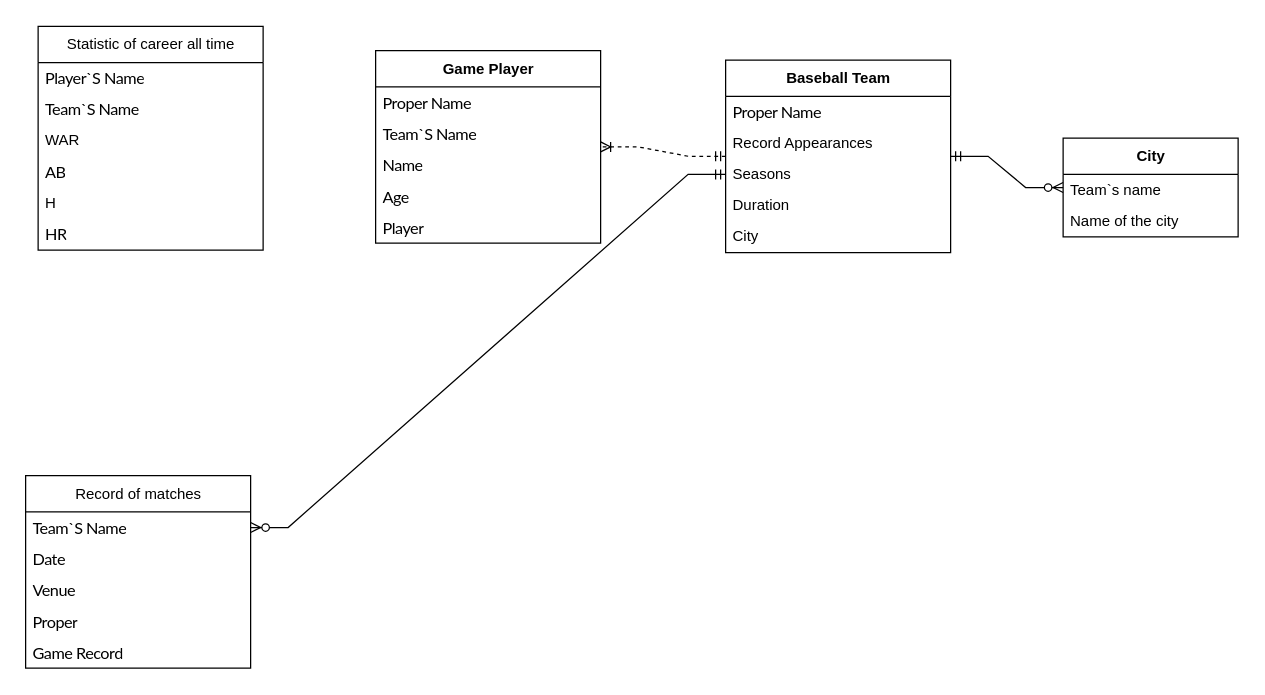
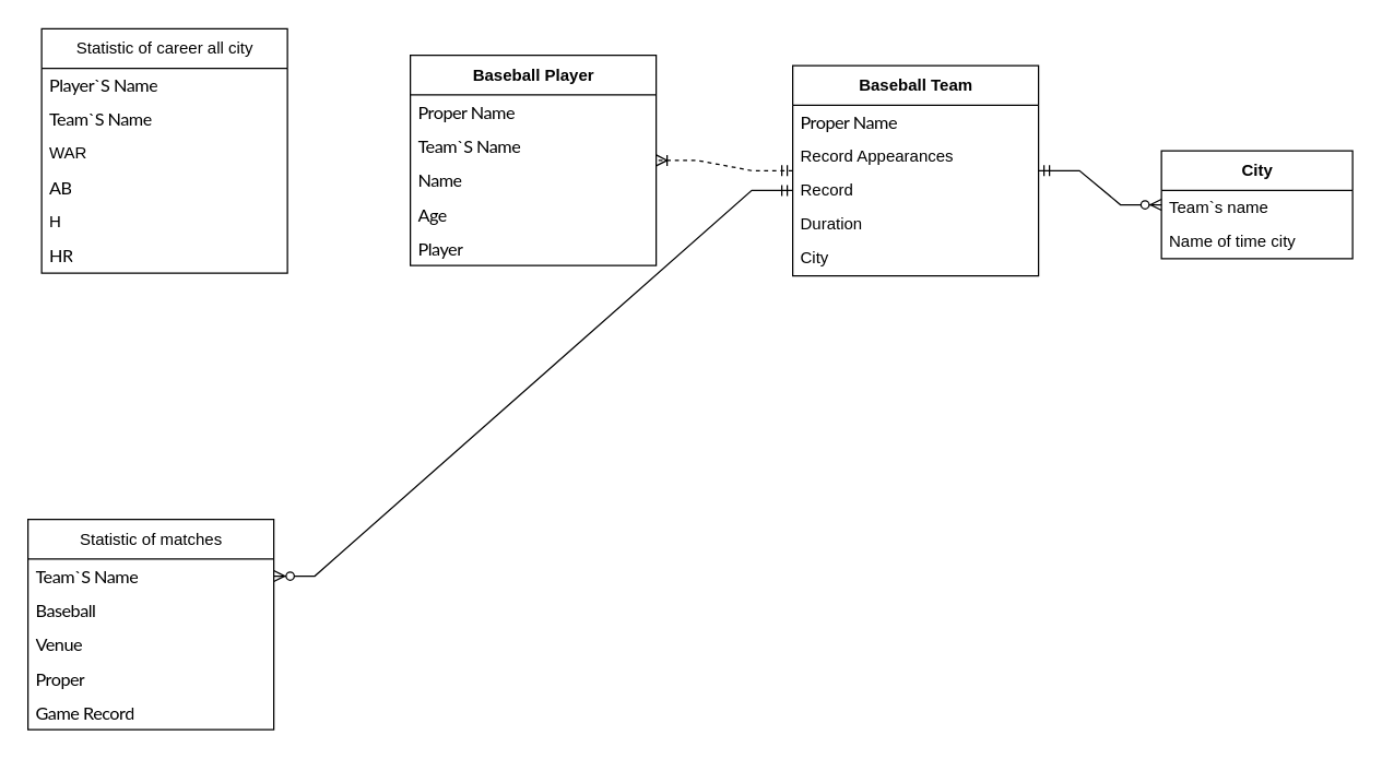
  <mxCell id="0" />
  <mxCell id="1" parent="0" />
- <mxCell id="2" value="Game Player" style="swimlane;fontStyle=1;align=center;verticalAlign=middle;childLayout=stackLayout;horizontal=1;startSize=29;horizontalStack=0;resizeParent=1;resizeParentMax=0;resizeLast=0;collapsible=0;marginBottom=0;html=1;" parent="1" vertex="1"><mxGeometry x="300" y="40" width="180" height="154" as="geometry" /></mxCell>
+ <mxCell id="2" value="Baseball Player" style="swimlane;fontStyle=1;align=center;verticalAlign=middle;childLayout=stackLayout;horizontal=1;startSize=29;horizontalStack=0;resizeParent=1;resizeParentMax=0;resizeLast=0;collapsible=0;marginBottom=0;html=1;" parent="1" vertex="1"><mxGeometry x="300" y="40" width="180" height="154" as="geometry" /></mxCell>
  <mxCell id="3" value="&lt;span style=&quot;font-family: &amp;#34;lato&amp;#34; , sans-serif ; font-size: 13px ; letter-spacing: -0.4px ; text-align: center ; text-transform: capitalize ; background-color: rgb(255 , 255 , 255)&quot;&gt;Proper Name&lt;/span&gt;" style="text;html=1;strokeColor=none;fillColor=none;align=left;verticalAlign=middle;spacingLeft=4;spacingRight=4;overflow=hidden;rotatable=0;points=[[0,0.5],[1,0.5]];portConstraint=eastwest;" parent="2" vertex="1"><mxGeometry y="29" width="180" height="25" as="geometry" /></mxCell>
  <mxCell id="4" value="&lt;div style=&quot;text-align: center&quot;&gt;&lt;font face=&quot;lato, sans-serif&quot;&gt;&lt;span style=&quot;font-size: 13px ; letter-spacing: -0.4px ; text-transform: capitalize&quot;&gt;Team`s name&lt;/span&gt;&lt;/font&gt;&lt;br&gt;&lt;/div&gt;" style="text;html=1;strokeColor=none;fillColor=none;align=left;verticalAlign=middle;spacingLeft=4;spacingRight=4;overflow=hidden;rotatable=0;points=[[0,0.5],[1,0.5]];portConstraint=eastwest;" parent="2" vertex="1"><mxGeometry y="54" width="180" height="25" as="geometry" /></mxCell>
  <mxCell id="5" value="&lt;div style=&quot;text-align: center&quot;&gt;&lt;font face=&quot;lato, sans-serif&quot;&gt;&lt;span style=&quot;font-size: 13px ; letter-spacing: -0.4px ; text-transform: capitalize&quot;&gt;Name&lt;/span&gt;&lt;/font&gt;&lt;br&gt;&lt;/div&gt;" style="text;html=1;strokeColor=none;fillColor=none;align=left;verticalAlign=middle;spacingLeft=4;spacingRight=4;overflow=hidden;rotatable=0;points=[[0,0.5],[1,0.5]];portConstraint=eastwest;" parent="2" vertex="1"><mxGeometry y="79" width="180" height="25" as="geometry" /></mxCell>
  <mxCell id="6" value="&lt;div style=&quot;text-align: center&quot;&gt;&lt;font face=&quot;lato, sans-serif&quot;&gt;&lt;span style=&quot;font-size: 13px ; letter-spacing: -0.4px ; text-transform: capitalize&quot;&gt;Age&lt;/span&gt;&lt;/font&gt;&lt;br&gt;&lt;/div&gt;" style="text;html=1;strokeColor=none;fillColor=none;align=left;verticalAlign=middle;spacingLeft=4;spacingRight=4;overflow=hidden;rotatable=0;points=[[0,0.5],[1,0.5]];portConstraint=eastwest;" parent="2" vertex="1"><mxGeometry y="104" width="180" height="25" as="geometry" /></mxCell>
  <mxCell id="7" value="&lt;div style=&quot;text-align: center&quot;&gt;&lt;font face=&quot;lato, sans-serif&quot;&gt;&lt;span style=&quot;font-size: 13px ; letter-spacing: -0.4px ; text-transform: capitalize&quot;&gt;Player&lt;/span&gt;&lt;/font&gt;&lt;br&gt;&lt;/div&gt;" style="text;html=1;strokeColor=none;fillColor=none;align=left;verticalAlign=middle;spacingLeft=4;spacingRight=4;overflow=hidden;rotatable=0;points=[[0,0.5],[1,0.5]];portConstraint=eastwest;" parent="2" vertex="1"><mxGeometry y="129" width="180" height="25" as="geometry" /></mxCell>
  <mxCell id="8" value="Baseball&amp;nbsp;Team" style="swimlane;fontStyle=1;align=center;verticalAlign=middle;childLayout=stackLayout;horizontal=1;startSize=29;horizontalStack=0;resizeParent=1;resizeParentMax=0;resizeLast=0;collapsible=0;marginBottom=0;html=1;" parent="1" vertex="1"><mxGeometry x="580" y="47.5" width="180" height="154" as="geometry" /></mxCell>
  <mxCell id="9" value="&lt;span style=&quot;font-family: &amp;#34;lato&amp;#34; , sans-serif ; font-size: 13px ; letter-spacing: -0.4px ; text-align: center ; text-transform: capitalize ; background-color: rgb(255 , 255 , 255)&quot;&gt;Proper Name&lt;/span&gt;" style="text;html=1;strokeColor=none;fillColor=none;align=left;verticalAlign=middle;spacingLeft=4;spacingRight=4;overflow=hidden;rotatable=0;points=[[0,0.5],[1,0.5]];portConstraint=eastwest;" parent="8" vertex="1"><mxGeometry y="29" width="180" height="25" as="geometry" /></mxCell>
  <mxCell id="10" value="Record Appearances" style="text;html=1;strokeColor=none;fillColor=none;align=left;verticalAlign=middle;spacingLeft=4;spacingRight=4;overflow=hidden;rotatable=0;points=[[0,0.5],[1,0.5]];portConstraint=eastwest;" parent="8" vertex="1"><mxGeometry y="54" width="180" height="25" as="geometry" /></mxCell>
- <mxCell id="11" value="Seasons" style="text;html=1;strokeColor=none;fillColor=none;align=left;verticalAlign=middle;spacingLeft=4;spacingRight=4;overflow=hidden;rotatable=0;points=[[0,0.5],[1,0.5]];portConstraint=eastwest;" parent="8" vertex="1"><mxGeometry y="79" width="180" height="25" as="geometry" /></mxCell>
+ <mxCell id="11" value="Record" style="text;html=1;strokeColor=none;fillColor=none;align=left;verticalAlign=middle;spacingLeft=4;spacingRight=4;overflow=hidden;rotatable=0;points=[[0,0.5],[1,0.5]];portConstraint=eastwest;" parent="8" vertex="1"><mxGeometry y="79" width="180" height="25" as="geometry" /></mxCell>
  <mxCell id="12" value="Duration" style="text;html=1;strokeColor=none;fillColor=none;align=left;verticalAlign=middle;spacingLeft=4;spacingRight=4;overflow=hidden;rotatable=0;points=[[0,0.5],[1,0.5]];portConstraint=eastwest;" parent="8" vertex="1"><mxGeometry y="104" width="180" height="25" as="geometry" /></mxCell>
  <mxCell id="13" value="City" style="text;html=1;strokeColor=none;fillColor=none;align=left;verticalAlign=middle;spacingLeft=4;spacingRight=4;overflow=hidden;rotatable=0;points=[[0,0.5],[1,0.5]];portConstraint=eastwest;" parent="8" vertex="1"><mxGeometry y="129" width="180" height="25" as="geometry" /></mxCell>
- <mxCell id="14" value="&lt;span style=&quot;font-weight: 400&quot;&gt;Statistic of career all time&lt;/span&gt;" style="swimlane;fontStyle=1;align=center;verticalAlign=middle;childLayout=stackLayout;horizontal=1;startSize=29;horizontalStack=0;resizeParent=1;resizeParentMax=0;resizeLast=0;collapsible=0;marginBottom=0;html=1;" parent="1" vertex="1"><mxGeometry x="30" y="20.5" width="180" height="179" as="geometry" /></mxCell>
+ <mxCell id="14" value="&lt;span style=&quot;font-weight: 400&quot;&gt;Statistic of career all city&lt;/span&gt;" style="swimlane;fontStyle=1;align=center;verticalAlign=middle;childLayout=stackLayout;horizontal=1;startSize=29;horizontalStack=0;resizeParent=1;resizeParentMax=0;resizeLast=0;collapsible=0;marginBottom=0;html=1;" parent="1" vertex="1"><mxGeometry x="30" y="20.5" width="180" height="179" as="geometry" /></mxCell>
  <mxCell id="15" value="&lt;div style=&quot;text-align: center&quot;&gt;&lt;font face=&quot;lato, sans-serif&quot;&gt;&lt;span style=&quot;font-size: 13px ; letter-spacing: -0.4px ; text-transform: capitalize&quot;&gt;Player`s name&lt;/span&gt;&lt;/font&gt;&lt;br&gt;&lt;/div&gt;" style="text;html=1;strokeColor=none;fillColor=none;align=left;verticalAlign=middle;spacingLeft=4;spacingRight=4;overflow=hidden;rotatable=0;points=[[0,0.5],[1,0.5]];portConstraint=eastwest;" parent="14" vertex="1"><mxGeometry y="29" width="180" height="25" as="geometry" /></mxCell>
  <mxCell id="16" value="&lt;div style=&quot;text-align: center&quot;&gt;&lt;font face=&quot;lato, sans-serif&quot;&gt;&lt;span style=&quot;font-size: 13px ; letter-spacing: -0.4px ; text-transform: capitalize&quot;&gt;Team`s name&lt;/span&gt;&lt;/font&gt;&lt;br&gt;&lt;/div&gt;" style="text;html=1;strokeColor=none;fillColor=none;align=left;verticalAlign=middle;spacingLeft=4;spacingRight=4;overflow=hidden;rotatable=0;points=[[0,0.5],[1,0.5]];portConstraint=eastwest;" vertex="1" parent="14"><mxGeometry y="54" width="180" height="25" as="geometry" /></mxCell>
  <mxCell id="17" value="&lt;div style=&quot;text-align: center&quot;&gt;WAR&lt;/div&gt;" style="text;html=1;strokeColor=none;fillColor=none;align=left;verticalAlign=middle;spacingLeft=4;spacingRight=4;overflow=hidden;rotatable=0;points=[[0,0.5],[1,0.5]];portConstraint=eastwest;" vertex="1" parent="14"><mxGeometry y="79" width="180" height="25" as="geometry" /></mxCell>
  <mxCell id="18" value="&lt;div style=&quot;text-align: center&quot;&gt;&lt;font face=&quot;lato, sans-serif&quot;&gt;&lt;span style=&quot;font-size: 13px ; letter-spacing: -0.4px ; text-transform: capitalize&quot;&gt;AB&lt;/span&gt;&lt;/font&gt;&lt;br&gt;&lt;/div&gt;" style="text;html=1;strokeColor=none;fillColor=none;align=left;verticalAlign=middle;spacingLeft=4;spacingRight=4;overflow=hidden;rotatable=0;points=[[0,0.5],[1,0.5]];portConstraint=eastwest;" vertex="1" parent="14"><mxGeometry y="104" width="180" height="25" as="geometry" /></mxCell>
  <mxCell id="19" value="&lt;div style=&quot;text-align: center&quot;&gt;H&lt;/div&gt;" style="text;html=1;strokeColor=none;fillColor=none;align=left;verticalAlign=middle;spacingLeft=4;spacingRight=4;overflow=hidden;rotatable=0;points=[[0,0.5],[1,0.5]];portConstraint=eastwest;" vertex="1" parent="14"><mxGeometry y="129" width="180" height="25" as="geometry" /></mxCell>
  <mxCell id="20" value="&lt;div style=&quot;text-align: center&quot;&gt;&lt;font face=&quot;lato, sans-serif&quot;&gt;&lt;span style=&quot;font-size: 13px ; letter-spacing: -0.4px ; text-transform: capitalize&quot;&gt;HR&lt;/span&gt;&lt;/font&gt;&lt;br&gt;&lt;/div&gt;" style="text;html=1;strokeColor=none;fillColor=none;align=left;verticalAlign=middle;spacingLeft=4;spacingRight=4;overflow=hidden;rotatable=0;points=[[0,0.5],[1,0.5]];portConstraint=eastwest;" vertex="1" parent="14"><mxGeometry y="154" width="180" height="25" as="geometry" /></mxCell>
- <mxCell id="21" value="&lt;span style=&quot;font-weight: 400&quot;&gt;Record of matches&lt;/span&gt;" style="swimlane;fontStyle=1;align=center;verticalAlign=middle;childLayout=stackLayout;horizontal=1;startSize=29;horizontalStack=0;resizeParent=1;resizeParentMax=0;resizeLast=0;collapsible=0;marginBottom=0;html=1;" parent="1" vertex="1"><mxGeometry x="20" y="380" width="180" height="154" as="geometry" /></mxCell>
+ <mxCell id="21" value="&lt;span style=&quot;font-weight: 400&quot;&gt;Statistic of matches&lt;/span&gt;" style="swimlane;fontStyle=1;align=center;verticalAlign=middle;childLayout=stackLayout;horizontal=1;startSize=29;horizontalStack=0;resizeParent=1;resizeParentMax=0;resizeLast=0;collapsible=0;marginBottom=0;html=1;" parent="1" vertex="1"><mxGeometry x="20" y="380" width="180" height="154" as="geometry" /></mxCell>
  <mxCell id="22" value="&lt;div style=&quot;text-align: center&quot;&gt;&lt;font face=&quot;lato, sans-serif&quot;&gt;&lt;span style=&quot;font-size: 13px ; letter-spacing: -0.4px ; text-transform: capitalize&quot;&gt;Team`s name&lt;/span&gt;&lt;/font&gt;&lt;/div&gt;" style="text;html=1;strokeColor=none;fillColor=none;align=left;verticalAlign=middle;spacingLeft=4;spacingRight=4;overflow=hidden;rotatable=0;points=[[0,0.5],[1,0.5]];portConstraint=eastwest;" parent="21" vertex="1"><mxGeometry y="29" width="180" height="25" as="geometry" /></mxCell>
- <mxCell id="23" value="&lt;div style=&quot;text-align: center&quot;&gt;&lt;font face=&quot;lato, sans-serif&quot;&gt;&lt;span style=&quot;font-size: 13px ; letter-spacing: -0.4px ; text-transform: capitalize&quot;&gt;Date&lt;/span&gt;&lt;/font&gt;&lt;br&gt;&lt;/div&gt;" style="text;html=1;strokeColor=none;fillColor=none;align=left;verticalAlign=middle;spacingLeft=4;spacingRight=4;overflow=hidden;rotatable=0;points=[[0,0.5],[1,0.5]];portConstraint=eastwest;" parent="21" vertex="1"><mxGeometry y="54" width="180" height="25" as="geometry" /></mxCell>
+ <mxCell id="23" value="&lt;div style=&quot;text-align: center&quot;&gt;&lt;font face=&quot;lato, sans-serif&quot;&gt;&lt;span style=&quot;font-size: 13px ; letter-spacing: -0.4px ; text-transform: capitalize&quot;&gt;Baseball&lt;/span&gt;&lt;/font&gt;&lt;br&gt;&lt;/div&gt;" style="text;html=1;strokeColor=none;fillColor=none;align=left;verticalAlign=middle;spacingLeft=4;spacingRight=4;overflow=hidden;rotatable=0;points=[[0,0.5],[1,0.5]];portConstraint=eastwest;" parent="21" vertex="1"><mxGeometry y="54" width="180" height="25" as="geometry" /></mxCell>
  <mxCell id="24" value="&lt;div style=&quot;text-align: center&quot;&gt;&lt;font face=&quot;lato, sans-serif&quot;&gt;&lt;span style=&quot;font-size: 13px ; letter-spacing: -0.4px ; text-transform: capitalize&quot;&gt;Venue&lt;/span&gt;&lt;/font&gt;&lt;br&gt;&lt;/div&gt;" style="text;html=1;strokeColor=none;fillColor=none;align=left;verticalAlign=middle;spacingLeft=4;spacingRight=4;overflow=hidden;rotatable=0;points=[[0,0.5],[1,0.5]];portConstraint=eastwest;" vertex="1" parent="21"><mxGeometry y="79" width="180" height="25" as="geometry" /></mxCell>
  <mxCell id="25" value="&lt;div style=&quot;text-align: center&quot;&gt;&lt;font face=&quot;lato, sans-serif&quot;&gt;&lt;span style=&quot;font-size: 13px ; letter-spacing: -0.4px ; text-transform: capitalize&quot;&gt;Proper&lt;/span&gt;&lt;/font&gt;&lt;br&gt;&lt;/div&gt;" style="text;html=1;strokeColor=none;fillColor=none;align=left;verticalAlign=middle;spacingLeft=4;spacingRight=4;overflow=hidden;rotatable=0;points=[[0,0.5],[1,0.5]];portConstraint=eastwest;" vertex="1" parent="21"><mxGeometry y="104" width="180" height="25" as="geometry" /></mxCell>
  <mxCell id="26" value="&lt;div style=&quot;text-align: center&quot;&gt;&lt;font face=&quot;lato, sans-serif&quot;&gt;&lt;span style=&quot;font-size: 13px ; letter-spacing: -0.4px ; text-transform: capitalize&quot;&gt;Game Record&lt;/span&gt;&lt;/font&gt;&lt;br&gt;&lt;/div&gt;" style="text;html=1;strokeColor=none;fillColor=none;align=left;verticalAlign=middle;spacingLeft=4;spacingRight=4;overflow=hidden;rotatable=0;points=[[0,0.5],[1,0.5]];portConstraint=eastwest;" vertex="1" parent="21"><mxGeometry y="129" width="180" height="25" as="geometry" /></mxCell>
  <mxCell id="27" value="" style="edgeStyle=entityRelationEdgeStyle;fontSize=12;html=1;endArrow=ERoneToMany;startArrow=ERmandOne;rounded=0;dashed=1;" parent="1" source="8" target="2" edge="1"><mxGeometry width="100" height="100" relative="1" as="geometry"><mxPoint x="480" y="480" as="sourcePoint" /><mxPoint x="580" y="380" as="targetPoint" /></mxGeometry></mxCell>
  <mxCell id="28" value="City" style="swimlane;fontStyle=1;align=center;verticalAlign=middle;childLayout=stackLayout;horizontal=1;startSize=29;horizontalStack=0;resizeParent=1;resizeParentMax=0;resizeLast=0;collapsible=0;marginBottom=0;html=1;" parent="1" vertex="1"><mxGeometry x="850" y="110" width="140" height="79" as="geometry" /></mxCell>
  <mxCell id="29" value="Team`s name" style="text;html=1;strokeColor=none;fillColor=none;align=left;verticalAlign=middle;spacingLeft=4;spacingRight=4;overflow=hidden;rotatable=0;points=[[0,0.5],[1,0.5]];portConstraint=eastwest;" parent="28" vertex="1"><mxGeometry y="29" width="140" height="25" as="geometry" /></mxCell>
- <mxCell id="30" value="Name of the city" style="text;html=1;strokeColor=none;fillColor=none;align=left;verticalAlign=middle;spacingLeft=4;spacingRight=4;overflow=hidden;rotatable=0;points=[[0,0.5],[1,0.5]];portConstraint=eastwest;" parent="28" vertex="1"><mxGeometry y="54" width="140" height="25" as="geometry" /></mxCell>
+ <mxCell id="30" value="Name of time city" style="text;html=1;strokeColor=none;fillColor=none;align=left;verticalAlign=middle;spacingLeft=4;spacingRight=4;overflow=hidden;rotatable=0;points=[[0,0.5],[1,0.5]];portConstraint=eastwest;" parent="28" vertex="1"><mxGeometry y="54" width="140" height="25" as="geometry" /></mxCell>
  <mxCell id="31" value="" style="edgeStyle=entityRelationEdgeStyle;fontSize=12;html=1;endArrow=ERzeroToMany;startArrow=ERmandOne;rounded=0;" parent="1" source="8" target="28" edge="1"><mxGeometry width="100" height="100" relative="1" as="geometry"><mxPoint x="760" y="60" as="sourcePoint" /><mxPoint x="850" y="123.466" as="targetPoint" /></mxGeometry></mxCell>
  <mxCell id="32" value="" style="edgeStyle=entityRelationEdgeStyle;fontSize=12;html=1;endArrow=ERzeroToMany;startArrow=ERmandOne;rounded=0;" parent="1" source="11" target="22" edge="1"><mxGeometry width="100" height="100" relative="1" as="geometry"><mxPoint x="580" y="139" as="sourcePoint" /><mxPoint x="580" y="480" as="targetPoint" /></mxGeometry></mxCell>
